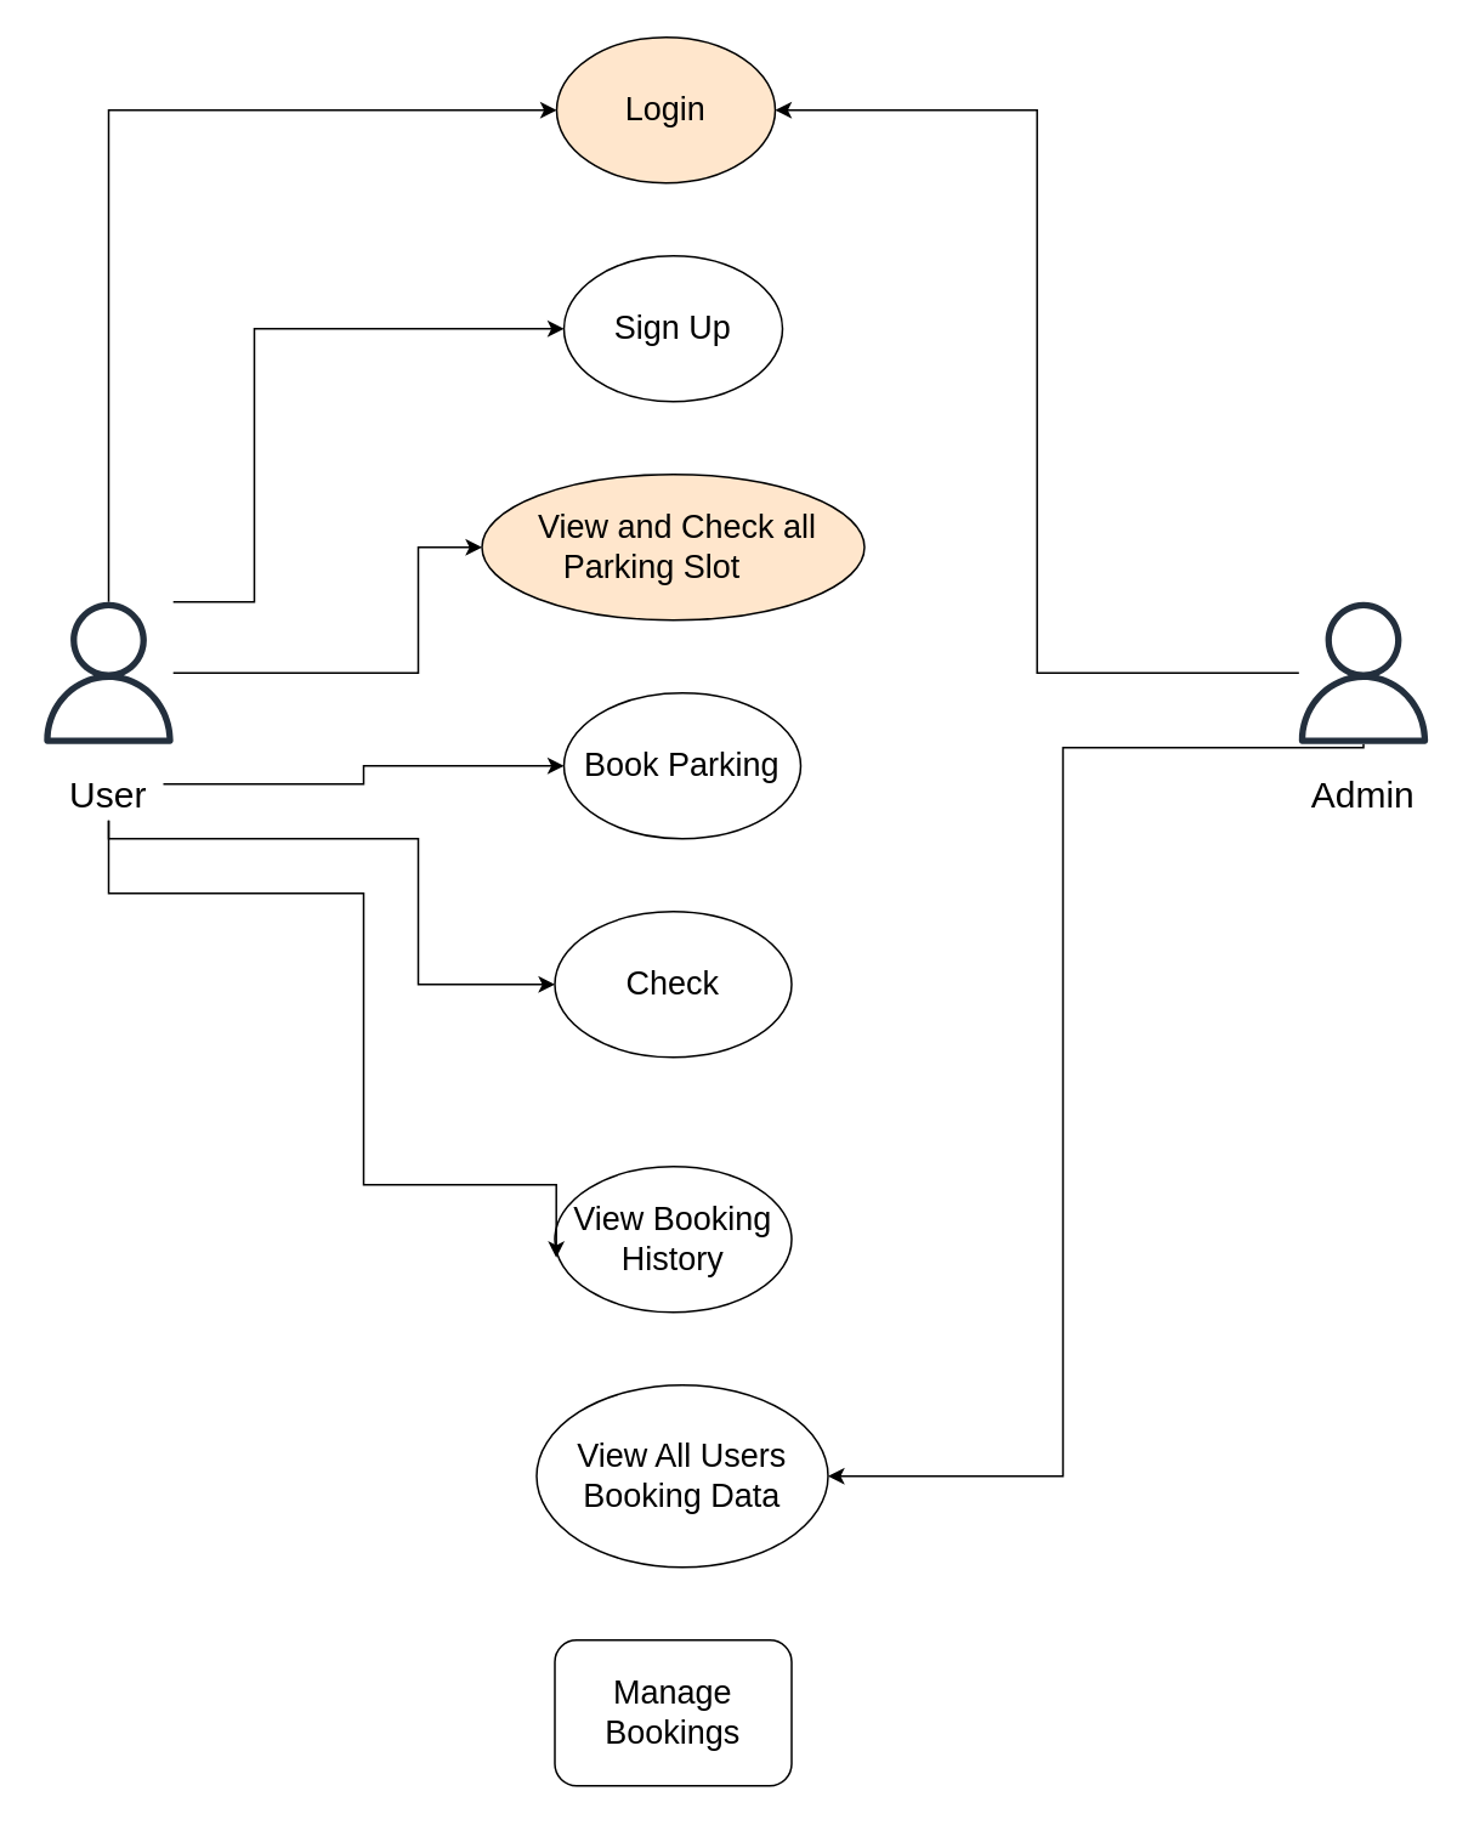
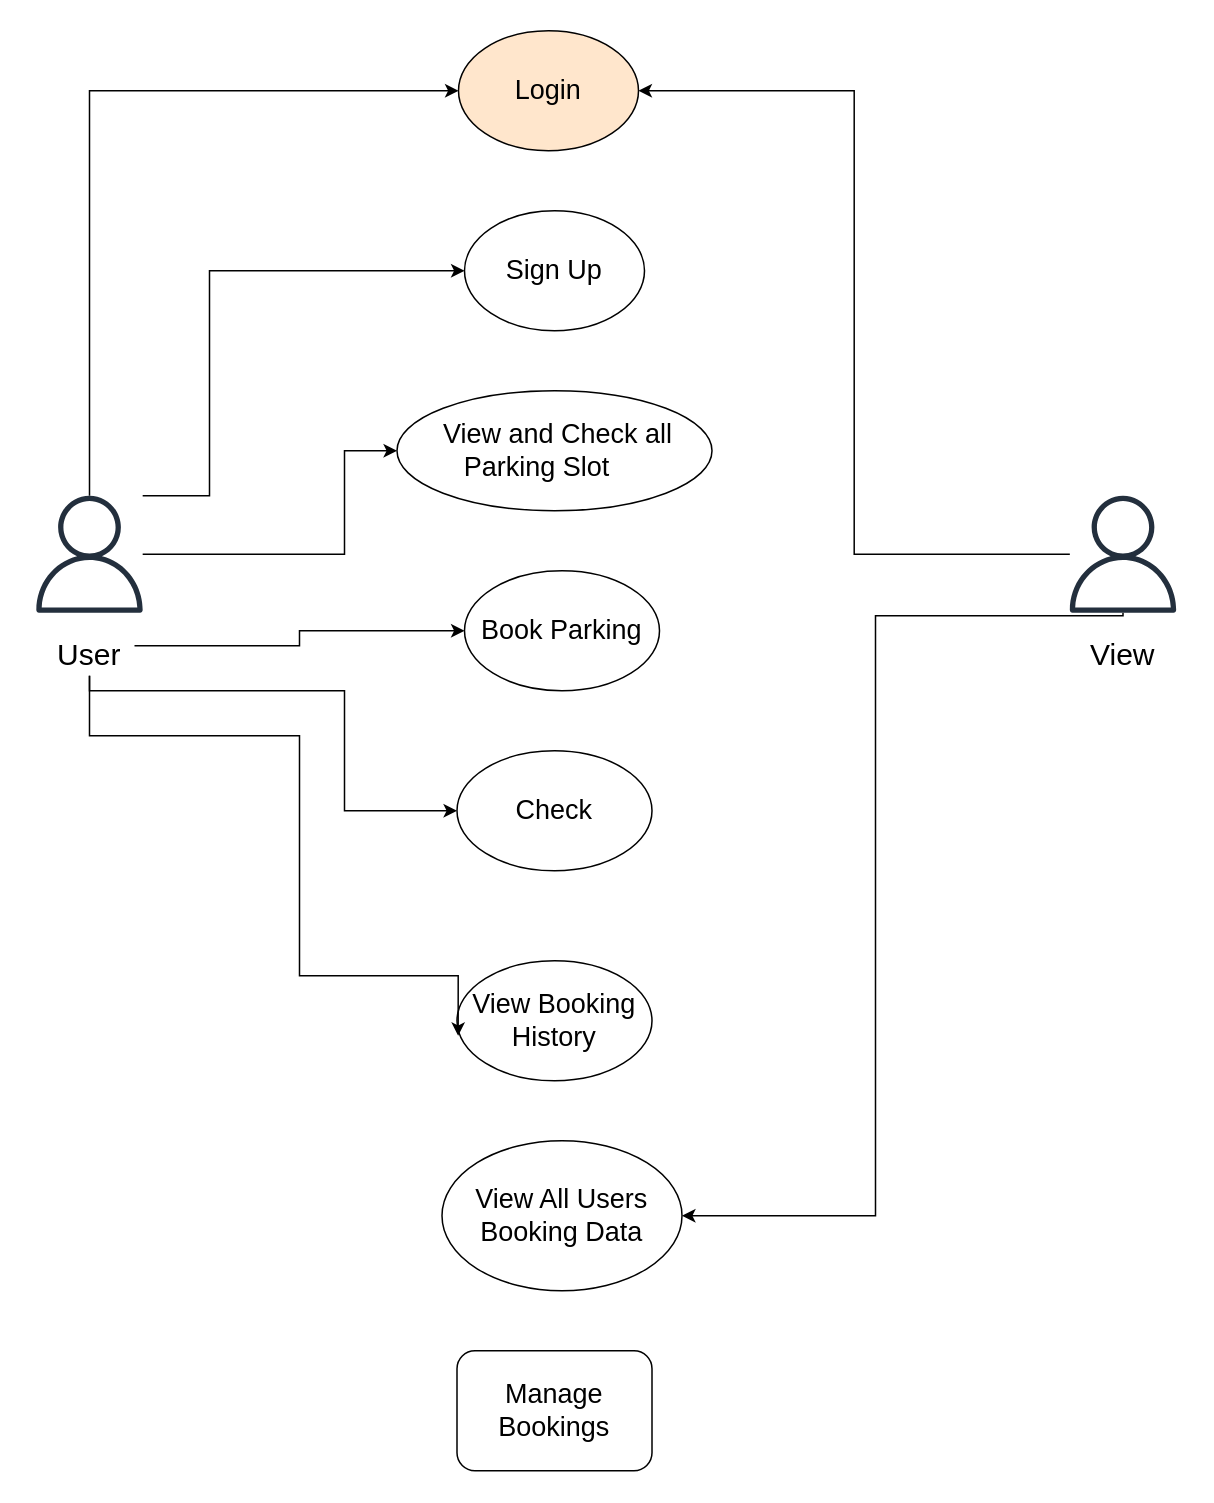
  <mxCell id="0" />
  <mxCell id="1" parent="0" />
  <mxCell id="2" value="&lt;span style=&quot;font-size: 18px;&quot;&gt;Login&lt;/span&gt;" style="ellipse;whiteSpace=wrap;html=1;fillColor=#ffe6cc;" vertex="1" parent="1"><mxGeometry x="305" y="20" width="120" height="80" as="geometry" /></mxCell>
  <mxCell id="3" value="&lt;span style=&quot;font-size: 18px;&quot;&gt;Sign Up&lt;/span&gt;" style="ellipse;whiteSpace=wrap;html=1;" vertex="1" parent="1"><mxGeometry x="309" y="140" width="120" height="80" as="geometry" /></mxCell>
- <mxCell id="4" value="&lt;span style=&quot;font-size: 18px;&quot;&gt;&amp;nbsp;View and Check all Parking Slot&lt;span style=&quot;white-space: pre;&quot;&gt;&#09;&lt;/span&gt;&lt;/span&gt;" style="ellipse;whiteSpace=wrap;html=1;fillColor=#ffe6cc;" vertex="1" parent="1"><mxGeometry x="264" y="260" width="210" height="80" as="geometry" /></mxCell>
+ <mxCell id="4" value="&lt;span style=&quot;font-size: 18px;&quot;&gt;&amp;nbsp;View and Check all Parking Slot&lt;span style=&quot;white-space: pre;&quot;&gt;&#09;&lt;/span&gt;&lt;/span&gt;" style="ellipse;whiteSpace=wrap;html=1;" vertex="1" parent="1"><mxGeometry x="264" y="260" width="210" height="80" as="geometry" /></mxCell>
  <mxCell id="5" value="&lt;span style=&quot;font-size: 18px;&quot;&gt;Book Parking&lt;/span&gt;" style="ellipse;whiteSpace=wrap;html=1;" vertex="1" parent="1"><mxGeometry x="309" y="380" width="130" height="80" as="geometry" /></mxCell>
  <mxCell id="6" value="&lt;span style=&quot;font-size: 18px;&quot;&gt;View Booking History&lt;/span&gt;" style="ellipse;whiteSpace=wrap;html=1;" vertex="1" parent="1"><mxGeometry x="304" y="640" width="130" height="80" as="geometry" /></mxCell>
  <mxCell id="7" value="&lt;span style=&quot;font-size: 18px;&quot;&gt;View All Users Booking Data&lt;/span&gt;" style="ellipse;whiteSpace=wrap;html=1;" vertex="1" parent="1"><mxGeometry x="294" y="760" width="160" height="100" as="geometry" /></mxCell>
  <mxCell id="8" style="edgeStyle=orthogonalEdgeStyle;rounded=0;orthogonalLoop=1;jettySize=auto;html=1;entryX=0;entryY=0.5;entryDx=0;entryDy=0;" edge="1" parent="1" source="10" target="5"><mxGeometry relative="1" as="geometry"><Array as="points"><mxPoint x="199" y="430" /><mxPoint x="199" y="420" /></Array></mxGeometry></mxCell>
  <mxCell id="9" style="edgeStyle=orthogonalEdgeStyle;rounded=0;orthogonalLoop=1;jettySize=auto;html=1;entryX=0;entryY=0.5;entryDx=0;entryDy=0;" edge="1" parent="1" source="10" target="20"><mxGeometry relative="1" as="geometry"><Array as="points"><mxPoint x="59" y="460" /><mxPoint x="229" y="460" /><mxPoint x="229" y="540" /></Array></mxGeometry></mxCell>
  <mxCell id="10" value="&lt;font style=&quot;font-size: 20px;&quot;&gt;User&lt;/font&gt;" style="text;html=1;strokeColor=none;fillColor=none;align=center;verticalAlign=middle;whiteSpace=wrap;rounded=0;" vertex="1" parent="1"><mxGeometry x="29" y="420" width="60" height="30" as="geometry" /></mxCell>
  <mxCell id="11" style="edgeStyle=orthogonalEdgeStyle;rounded=0;orthogonalLoop=1;jettySize=auto;html=1;entryX=0;entryY=0.5;entryDx=0;entryDy=0;" edge="1" parent="1" source="14" target="2"><mxGeometry relative="1" as="geometry"><Array as="points"><mxPoint x="59" y="60" /></Array></mxGeometry></mxCell>
  <mxCell id="12" style="edgeStyle=orthogonalEdgeStyle;rounded=0;orthogonalLoop=1;jettySize=auto;html=1;entryX=0;entryY=0.5;entryDx=0;entryDy=0;" edge="1" parent="1" source="14" target="3"><mxGeometry relative="1" as="geometry"><Array as="points"><mxPoint x="139" y="330" /><mxPoint x="139" y="180" /></Array></mxGeometry></mxCell>
  <mxCell id="13" style="edgeStyle=orthogonalEdgeStyle;rounded=0;orthogonalLoop=1;jettySize=auto;html=1;entryX=0;entryY=0.5;entryDx=0;entryDy=0;" edge="1" parent="1" source="14" target="4"><mxGeometry relative="1" as="geometry"><Array as="points"><mxPoint x="229" y="369" /><mxPoint x="229" y="300" /></Array></mxGeometry></mxCell>
  <mxCell id="14" value="" style="sketch=0;outlineConnect=0;fontColor=#232F3E;gradientColor=none;fillColor=#232F3D;strokeColor=none;dashed=0;verticalLabelPosition=bottom;verticalAlign=top;align=center;html=1;fontSize=12;fontStyle=0;aspect=fixed;pointerEvents=1;shape=mxgraph.aws4.user;" vertex="1" parent="1"><mxGeometry x="20" y="330" width="78" height="78" as="geometry" /></mxCell>
- <mxCell id="15" value="&lt;font style=&quot;font-size: 20px;&quot;&gt;Admin&lt;/font&gt;" style="text;html=1;strokeColor=none;fillColor=none;align=center;verticalAlign=middle;whiteSpace=wrap;rounded=0;" vertex="1" parent="1"><mxGeometry x="718" y="420" width="60" height="30" as="geometry" /></mxCell>
+ <mxCell id="15" value="&lt;font style=&quot;font-size: 20px;&quot;&gt;View&lt;/font&gt;" style="text;html=1;strokeColor=none;fillColor=none;align=center;verticalAlign=middle;whiteSpace=wrap;rounded=0;" vertex="1" parent="1"><mxGeometry x="718" y="420" width="60" height="30" as="geometry" /></mxCell>
  <mxCell id="16" style="edgeStyle=orthogonalEdgeStyle;rounded=0;orthogonalLoop=1;jettySize=auto;html=1;entryX=1;entryY=0.5;entryDx=0;entryDy=0;" edge="1" parent="1" source="18" target="2"><mxGeometry relative="1" as="geometry" /></mxCell>
  <mxCell id="17" style="edgeStyle=orthogonalEdgeStyle;rounded=0;orthogonalLoop=1;jettySize=auto;html=1;entryX=1;entryY=0.5;entryDx=0;entryDy=0;" edge="1" parent="1" source="18" target="7"><mxGeometry relative="1" as="geometry"><Array as="points"><mxPoint x="748" y="410" /><mxPoint x="583" y="410" /><mxPoint x="583" y="810" /></Array></mxGeometry></mxCell>
  <mxCell id="18" value="" style="sketch=0;outlineConnect=0;fontColor=#232F3E;gradientColor=none;fillColor=#232F3D;strokeColor=none;dashed=0;verticalLabelPosition=bottom;verticalAlign=top;align=center;html=1;fontSize=12;fontStyle=0;aspect=fixed;pointerEvents=1;shape=mxgraph.aws4.user;" vertex="1" parent="1"><mxGeometry x="709" y="330" width="78" height="78" as="geometry" /></mxCell>
  <mxCell id="19" style="edgeStyle=orthogonalEdgeStyle;rounded=0;orthogonalLoop=1;jettySize=auto;html=1;entryX=0.006;entryY=0.626;entryDx=0;entryDy=0;entryPerimeter=0;" edge="1" parent="1" source="10" target="6"><mxGeometry relative="1" as="geometry"><Array as="points"><mxPoint x="59" y="490" /><mxPoint x="199" y="490" /><mxPoint x="199" y="650" /></Array></mxGeometry></mxCell>
  <mxCell id="20" value="&lt;span style=&quot;font-size: 18px;&quot;&gt;Check&lt;/span&gt;" style="ellipse;whiteSpace=wrap;html=1;" vertex="1" parent="1"><mxGeometry x="304" y="500" width="130" height="80" as="geometry" /></mxCell>
  <mxCell id="21" value="&lt;span style=&quot;font-size: 18px;&quot;&gt;Manage Bookings&lt;/span&gt;" style="whiteSpace=wrap;html=1;rounded=1;" vertex="1" parent="1"><mxGeometry x="304" y="900" width="130" height="80" as="geometry" /></mxCell>
